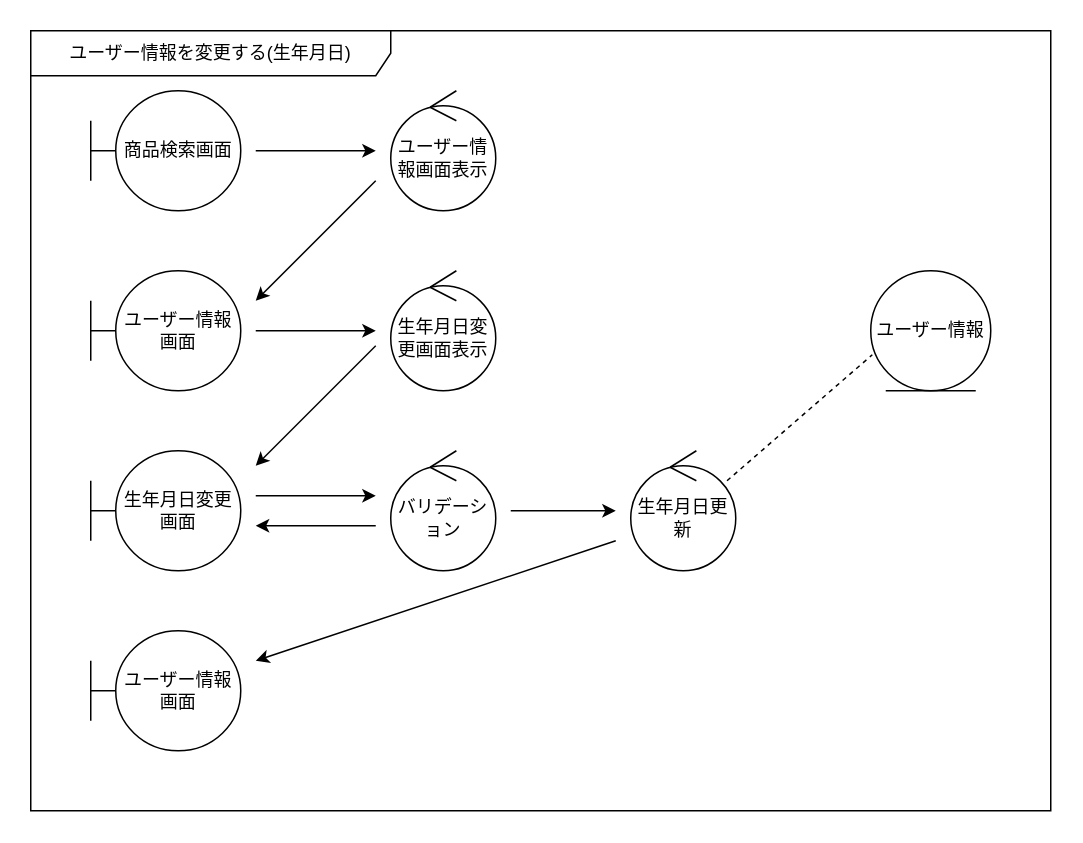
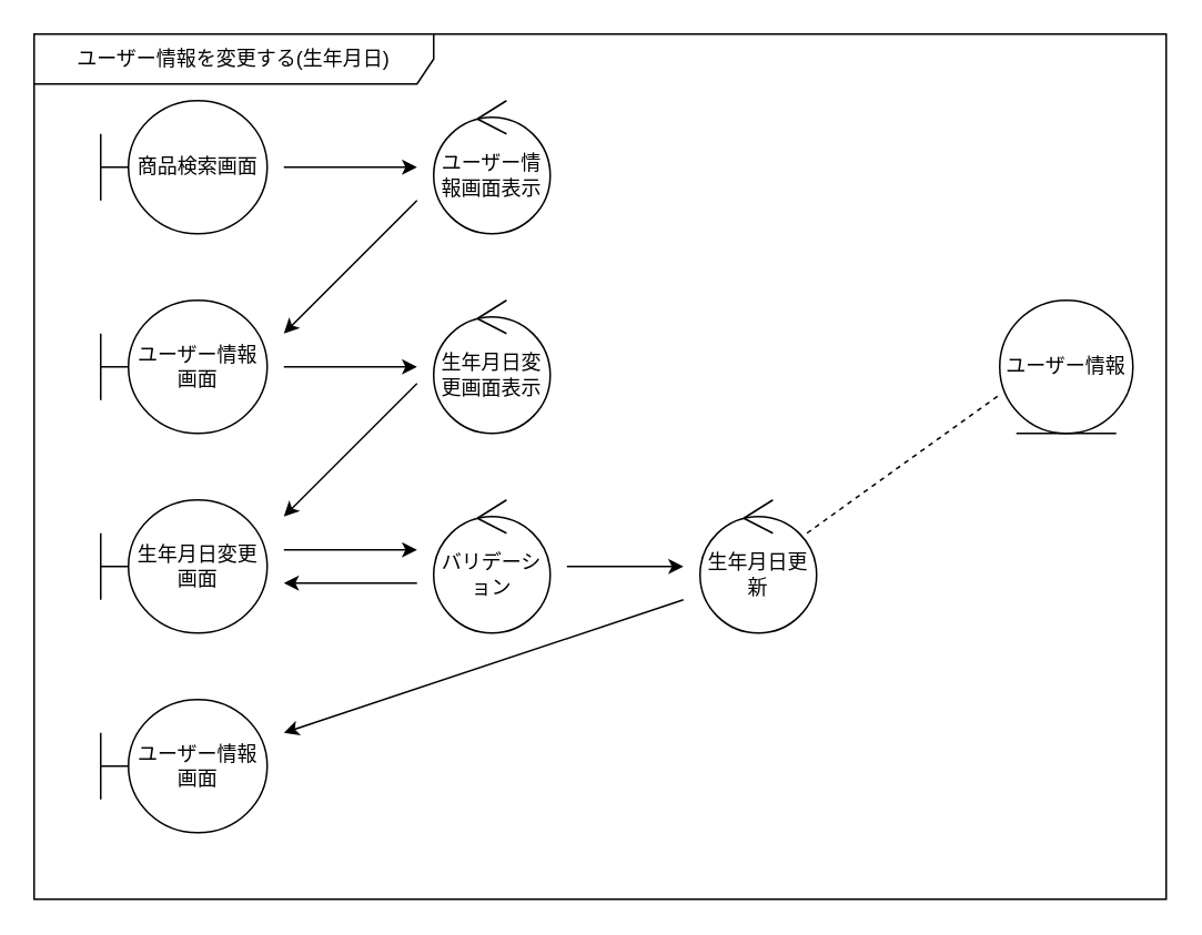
  <mxCell id="0" />
  <mxCell id="1" parent="0" />
  <mxCell id="2" value="ユーザー情報を変更する(生年月日)" style="shape=umlFrame;whiteSpace=wrap;html=1;width=240;height=30;" vertex="1" parent="1"><mxGeometry x="20" y="20" width="680" height="520" as="geometry" /></mxCell>
  <mxCell id="3" value="商品検索画面" style="shape=umlBoundary;whiteSpace=wrap;html=1;" vertex="1" parent="1"><mxGeometry x="60" y="60" width="100" height="80" as="geometry" /></mxCell>
  <mxCell id="4" value="ユーザー情報画面表示" style="ellipse;shape=umlControl;whiteSpace=wrap;html=1;" vertex="1" parent="1"><mxGeometry x="260" y="60" width="70" height="80" as="geometry" /></mxCell>
  <mxCell id="5" value="ユーザー情報画面" style="shape=umlBoundary;whiteSpace=wrap;html=1;" vertex="1" parent="1"><mxGeometry x="60" y="180" width="100" height="80" as="geometry" /></mxCell>
- <mxCell id="6" value="ユーザー情報" style="ellipse;shape=umlEntity;whiteSpace=wrap;html=1;" vertex="1" parent="1"><mxGeometry x="580" y="180" width="80" height="80" as="geometry" /></mxCell>
+ <mxCell id="6" value="ユーザー情報" style="ellipse;shape=umlEntity;whiteSpace=wrap;html=1;" vertex="1" parent="1"><mxGeometry x="600" y="180" width="80" height="80" as="geometry" /></mxCell>
  <mxCell id="7" value="生年月日変更画面表示" style="ellipse;shape=umlControl;whiteSpace=wrap;html=1;" vertex="1" parent="1"><mxGeometry x="260" y="180" width="70" height="80" as="geometry" /></mxCell>
  <mxCell id="8" value="生年月日変更画面" style="shape=umlBoundary;whiteSpace=wrap;html=1;" vertex="1" parent="1"><mxGeometry x="60" y="300" width="100" height="80" as="geometry" /></mxCell>
  <mxCell id="9" value="バリデーション" style="ellipse;shape=umlControl;whiteSpace=wrap;html=1;" vertex="1" parent="1"><mxGeometry x="260" y="300" width="70" height="80" as="geometry" /></mxCell>
  <mxCell id="10" value="生年月日更新" style="ellipse;shape=umlControl;whiteSpace=wrap;html=1;" vertex="1" parent="1"><mxGeometry x="420" y="300" width="70" height="80" as="geometry" /></mxCell>
  <mxCell id="11" value="ユーザー情報画面" style="shape=umlBoundary;whiteSpace=wrap;html=1;" vertex="1" parent="1"><mxGeometry x="60" y="420" width="100" height="80" as="geometry" /></mxCell>
  <mxCell id="12" value="" style="endArrow=none;html=1;entryX=0.013;entryY=0.7;entryDx=0;entryDy=0;entryPerimeter=0;exitX=0.917;exitY=0.25;exitDx=0;exitDy=0;exitPerimeter=0;dashed=1;" edge="1" parent="1" source="10" target="6"><mxGeometry width="50" height="50" relative="1" as="geometry"><mxPoint x="320" y="310" as="sourcePoint" /><mxPoint x="370" y="260" as="targetPoint" /></mxGeometry></mxCell>
  <mxCell id="13" value="" style="endArrow=classic;html=1;" edge="1" parent="1"><mxGeometry width="50" height="50" relative="1" as="geometry"><mxPoint x="170" y="100" as="sourcePoint" /><mxPoint x="250" y="100" as="targetPoint" /></mxGeometry></mxCell>
  <mxCell id="14" value="" style="endArrow=classic;html=1;" edge="1" parent="1"><mxGeometry width="50" height="50" relative="1" as="geometry"><mxPoint x="250" y="120" as="sourcePoint" /><mxPoint x="170" y="200" as="targetPoint" /></mxGeometry></mxCell>
  <mxCell id="15" value="" style="endArrow=classic;html=1;" edge="1" parent="1"><mxGeometry width="50" height="50" relative="1" as="geometry"><mxPoint x="170" y="220" as="sourcePoint" /><mxPoint x="250" y="220" as="targetPoint" /></mxGeometry></mxCell>
  <mxCell id="16" value="" style="endArrow=classic;html=1;" edge="1" parent="1"><mxGeometry width="50" height="50" relative="1" as="geometry"><mxPoint x="250" y="230" as="sourcePoint" /><mxPoint x="170" y="310" as="targetPoint" /></mxGeometry></mxCell>
  <mxCell id="17" value="" style="endArrow=classic;html=1;" edge="1" parent="1"><mxGeometry width="50" height="50" relative="1" as="geometry"><mxPoint x="170" y="330" as="sourcePoint" /><mxPoint x="250" y="330" as="targetPoint" /></mxGeometry></mxCell>
  <mxCell id="18" value="" style="endArrow=classic;html=1;" edge="1" parent="1"><mxGeometry width="50" height="50" relative="1" as="geometry"><mxPoint x="250" y="350" as="sourcePoint" /><mxPoint x="170" y="350" as="targetPoint" /></mxGeometry></mxCell>
  <mxCell id="19" value="" style="endArrow=classic;html=1;" edge="1" parent="1"><mxGeometry width="50" height="50" relative="1" as="geometry"><mxPoint x="340" y="340" as="sourcePoint" /><mxPoint x="410" y="340" as="targetPoint" /></mxGeometry></mxCell>
  <mxCell id="20" value="" style="endArrow=classic;html=1;" edge="1" parent="1"><mxGeometry width="50" height="50" relative="1" as="geometry"><mxPoint x="410" y="360" as="sourcePoint" /><mxPoint x="170" y="440" as="targetPoint" /></mxGeometry></mxCell>
